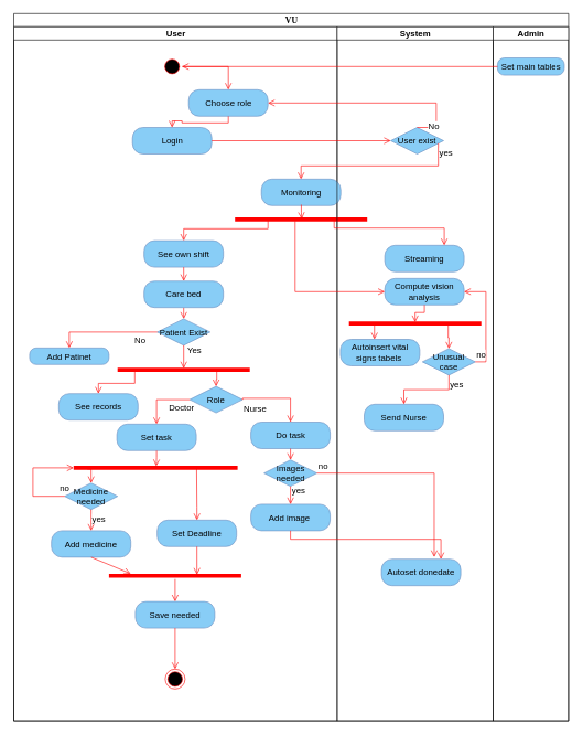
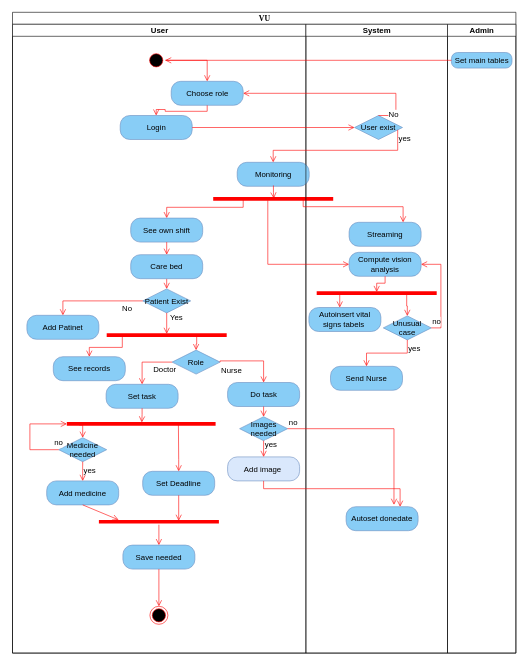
  <mxCell id="0" />
  <mxCell id="1" parent="0" />
  <mxCell id="2" value="VU" style="swimlane;html=1;childLayout=stackLayout;startSize=20;rounded=0;shadow=0;comic=0;labelBackgroundColor=none;strokeWidth=1;fontFamily=Verdana;fontSize=13;align=center;" parent="1" vertex="1"><mxGeometry x="20" y="20" width="839" height="1068" as="geometry" /></mxCell>
  <mxCell id="3" value="User" style="swimlane;html=1;startSize=20;swimlaneLine=1;fontSize=13;" parent="2" vertex="1"><mxGeometry y="20" width="489" height="1048" as="geometry" /></mxCell>
  <mxCell id="4" value="Choose role" style="rounded=1;whiteSpace=wrap;html=1;arcSize=40;fillColor=#88CDF6;strokeColor=#6c8ebf;fontSize=13;" parent="3" vertex="1"><mxGeometry x="264.5" y="95" width="120" height="40" as="geometry" /></mxCell>
  <mxCell id="5" value="" style="edgeStyle=orthogonalEdgeStyle;html=1;verticalAlign=bottom;endArrow=open;endSize=8;strokeColor=#ff0000;rounded=0;entryX=0.5;entryY=0;entryDx=0;entryDy=0;fontSize=13;" parent="3" source="4" target="6" edge="1"><mxGeometry relative="1" as="geometry"><mxPoint x="93" y="225" as="targetPoint" /><Array as="points" /></mxGeometry></mxCell>
  <mxCell id="6" value="Login" style="rounded=1;whiteSpace=wrap;html=1;arcSize=40;fillColor=#88CDF6;strokeColor=#6c8ebf;fontSize=13;" parent="3" vertex="1"><mxGeometry x="179.5" y="152" width="120" height="40" as="geometry" /></mxCell>
  <mxCell id="7" value="" style="ellipse;html=1;shape=startState;fillColor=#000000;strokeColor=#ff0000;strokeWidth=1;fontSize=13;" parent="3" vertex="1"><mxGeometry x="224.5" y="45" width="30" height="30" as="geometry" /></mxCell>
  <mxCell id="8" value="" style="edgeStyle=orthogonalEdgeStyle;html=1;verticalAlign=bottom;endArrow=open;endSize=8;strokeColor=#ff0000;rounded=0;entryX=0.5;entryY=0;entryDx=0;entryDy=0;fontSize=13;" parent="3" source="7" target="4" edge="1"><mxGeometry relative="1" as="geometry"><mxPoint x="383" y="315" as="targetPoint" /></mxGeometry></mxCell>
  <mxCell id="9" value="Monitoring" style="rounded=1;whiteSpace=wrap;html=1;arcSize=40;fillColor=#88CDF6;strokeColor=#6c8ebf;fontSize=13;" parent="3" vertex="1"><mxGeometry x="374.5" y="230" width="120" height="40" as="geometry" /></mxCell>
  <mxCell id="10" value="" style="shape=line;html=1;strokeWidth=6;strokeColor=#ff0000;fontSize=13;" parent="3" vertex="1"><mxGeometry x="334.5" y="286" width="200" height="10" as="geometry" /></mxCell>
  <mxCell id="11" value="" style="edgeStyle=orthogonalEdgeStyle;html=1;verticalAlign=bottom;endArrow=open;endSize=8;strokeColor=#ff0000;rounded=0;exitX=0.5;exitY=1;exitDx=0;exitDy=0;entryX=0.5;entryY=0;entryDx=0;entryDy=0;fontSize=13;" parent="3" source="17" target="13" edge="1"><mxGeometry relative="1" as="geometry"><mxPoint x="212" y="506" as="targetPoint" /><mxPoint x="264.5" y="460" as="sourcePoint" /></mxGeometry></mxCell>
  <mxCell id="12" value="" style="edgeStyle=orthogonalEdgeStyle;html=1;verticalAlign=bottom;endArrow=open;endSize=8;strokeColor=#ff0000;rounded=0;exitX=0.25;exitY=0.5;exitDx=0;exitDy=0;entryX=0.5;entryY=0;entryDx=0;entryDy=0;exitPerimeter=0;fontSize=13;" parent="3" source="10" target="16" edge="1"><mxGeometry relative="1" as="geometry"><mxPoint x="374" y="449" as="targetPoint" /><mxPoint x="433.75" y="313" as="sourcePoint" /><Array as="points"><mxPoint x="385" y="305" /><mxPoint x="257" y="305" /></Array></mxGeometry></mxCell>
  <mxCell id="13" value="Patient Exist" style="rhombus;whiteSpace=wrap;html=1;fillColor=#88CDF6;strokeColor=#6c8ebf;fontSize=13;" parent="3" vertex="1"><mxGeometry x="217" y="441" width="80" height="40" as="geometry" /></mxCell>
  <mxCell id="14" value="No" style="edgeStyle=orthogonalEdgeStyle;html=1;align=left;verticalAlign=top;endArrow=open;endSize=8;strokeColor=#ff0000;rounded=0;exitX=0;exitY=0.5;exitDx=0;exitDy=0;entryX=0.5;entryY=0;entryDx=0;entryDy=0;fontSize=13;" parent="3" source="13" target="15" edge="1"><mxGeometry x="-0.537" y="-2" relative="1" as="geometry"><mxPoint x="63.5" y="538" as="targetPoint" /><Array as="points"><mxPoint x="84" y="461" /></Array><mxPoint as="offset" /><mxPoint x="129.5" y="486" as="sourcePoint" /></mxGeometry></mxCell>
- <mxCell id="15" value="Add Patinet" style="rounded=1;whiteSpace=wrap;html=1;arcSize=40;fillColor=#88CDF6;strokeColor=#6c8ebf;fontSize=13;" parent="3" vertex="1"><mxGeometry x="24" y="485" width="120" height="25" as="geometry" /></mxCell>
+ <mxCell id="15" value="Add Patinet" style="rounded=1;whiteSpace=wrap;html=1;arcSize=40;fillColor=#88CDF6;strokeColor=#6c8ebf;fontSize=13;" parent="3" vertex="1"><mxGeometry x="24" y="485" width="120" height="40" as="geometry" /></mxCell>
  <mxCell id="16" value="See own shift" style="rounded=1;whiteSpace=wrap;html=1;arcSize=40;fillColor=#88CDF6;strokeColor=#6c8ebf;fontSize=13;" parent="3" vertex="1"><mxGeometry x="197" y="323" width="120" height="40" as="geometry" /></mxCell>
  <mxCell id="17" value="Care bed" style="rounded=1;whiteSpace=wrap;html=1;arcSize=40;fillColor=#88CDF6;strokeColor=#6c8ebf;fontSize=13;" parent="3" vertex="1"><mxGeometry x="197" y="384" width="120" height="40" as="geometry" /></mxCell>
  <mxCell id="18" value="" style="edgeStyle=orthogonalEdgeStyle;html=1;verticalAlign=bottom;endArrow=open;endSize=8;strokeColor=#ff0000;rounded=0;entryX=0.5;entryY=0;entryDx=0;entryDy=0;exitX=0.5;exitY=1;exitDx=0;exitDy=0;fontSize=13;" parent="3" source="16" target="17" edge="1"><mxGeometry relative="1" as="geometry"><mxPoint x="130.5" y="697" as="targetPoint" /><Array as="points" /></mxGeometry></mxCell>
  <mxCell id="19" value="See records" style="rounded=1;whiteSpace=wrap;html=1;arcSize=40;fillColor=#88CDF6;strokeColor=#6c8ebf;fontSize=13;" parent="3" vertex="1"><mxGeometry x="68" y="554" width="120" height="40" as="geometry" /></mxCell>
  <mxCell id="20" value="" style="edgeStyle=orthogonalEdgeStyle;html=1;verticalAlign=bottom;endArrow=open;endSize=8;strokeColor=#ff0000;rounded=0;exitX=0.13;exitY=0.73;exitDx=0;exitDy=0;exitPerimeter=0;fontSize=13;" parent="3" source="48" target="19" edge="1"><mxGeometry relative="1" as="geometry"><mxPoint x="197" y="695" as="targetPoint" /><mxPoint x="197" y="648" as="sourcePoint" /><Array as="points" /></mxGeometry></mxCell>
  <mxCell id="21" value="Role" style="rhombus;whiteSpace=wrap;html=1;fillColor=#88CDF6;strokeColor=#6c8ebf;fontSize=13;" parent="3" vertex="1"><mxGeometry x="266" y="543" width="80" height="40" as="geometry" /></mxCell>
  <mxCell id="22" value="" style="edgeStyle=orthogonalEdgeStyle;html=1;verticalAlign=bottom;endArrow=open;endSize=8;strokeColor=#ff0000;rounded=0;entryX=0.5;entryY=0;entryDx=0;entryDy=0;exitX=0.75;exitY=0.5;exitDx=0;exitDy=0;exitPerimeter=0;fontSize=13;" parent="3" source="48" target="21" edge="1"><mxGeometry relative="1" as="geometry"><mxPoint x="258" y="797" as="targetPoint" /></mxGeometry></mxCell>
  <mxCell id="23" value="Set task" style="rounded=1;whiteSpace=wrap;html=1;arcSize=40;fillColor=#88CDF6;strokeColor=#6c8ebf;fontSize=13;" parent="3" vertex="1"><mxGeometry x="156" y="600" width="120" height="40" as="geometry" /></mxCell>
  <mxCell id="24" value="Do task" style="rounded=1;whiteSpace=wrap;html=1;arcSize=40;fillColor=#88CDF6;strokeColor=#6c8ebf;fontSize=13;" parent="3" vertex="1"><mxGeometry x="358.5" y="597" width="120" height="40" as="geometry" /></mxCell>
  <mxCell id="25" value="Nurse" style="edgeStyle=orthogonalEdgeStyle;html=1;align=left;verticalAlign=top;endArrow=open;endSize=8;strokeColor=#ff0000;rounded=0;exitX=1;exitY=0.5;exitDx=0;exitDy=0;entryX=0.5;entryY=0;entryDx=0;entryDy=0;fontSize=13;" parent="3" source="21" target="24" edge="1"><mxGeometry x="-1" relative="1" as="geometry"><mxPoint x="399.5" y="782" as="targetPoint" /><mxPoint x="255" y="843" as="sourcePoint" /><Array as="points"><mxPoint x="346" y="561" /><mxPoint x="419" y="561" /><mxPoint x="419" y="597" /></Array></mxGeometry></mxCell>
  <mxCell id="26" value="" style="shape=line;html=1;strokeWidth=6;strokeColor=#ff0000;fontSize=13;" parent="3" vertex="1"><mxGeometry x="90.5" y="661" width="248" height="10" as="geometry" /></mxCell>
  <mxCell id="27" value="" style="edgeStyle=orthogonalEdgeStyle;html=1;align=left;verticalAlign=top;endArrow=open;endSize=8;strokeColor=#ff0000;rounded=0;entryX=0.504;entryY=0.251;entryDx=0;entryDy=0;exitX=0.5;exitY=1;exitDx=0;exitDy=0;entryPerimeter=0;fontSize=13;" parent="3" source="23" target="26" edge="1"><mxGeometry x="-1" relative="1" as="geometry"><mxPoint x="210" y="1033" as="targetPoint" /><mxPoint x="210" y="982" as="sourcePoint" /></mxGeometry></mxCell>
  <mxCell id="28" value="Doctor" style="edgeStyle=orthogonalEdgeStyle;html=1;align=left;verticalAlign=top;endArrow=open;endSize=8;strokeColor=#ff0000;rounded=0;exitX=0;exitY=0.5;exitDx=0;exitDy=0;entryX=0.5;entryY=0;entryDx=0;entryDy=0;fontSize=13;" parent="3" source="21" target="23" edge="1"><mxGeometry x="-0.241" y="-2" relative="1" as="geometry"><mxPoint x="211.5" y="758" as="targetPoint" /><Array as="points"><mxPoint x="216" y="563" /></Array><mxPoint as="offset" /><mxPoint x="277.5" y="706" as="sourcePoint" /></mxGeometry></mxCell>
  <mxCell id="29" value="Images needed" style="rhombus;whiteSpace=wrap;html=1;fillColor=#88CDF6;strokeColor=#6c8ebf;fontSize=13;" parent="3" vertex="1"><mxGeometry x="378.5" y="654" width="80" height="40" as="geometry" /></mxCell>
- <mxCell id="30" value="Add image&amp;nbsp;" style="rounded=1;whiteSpace=wrap;html=1;arcSize=40;fillColor=#88CDF6;strokeColor=#6c8ebf;fontSize=13;" parent="3" vertex="1"><mxGeometry x="358.5" y="721" width="120" height="40" as="geometry" /></mxCell>
+ <mxCell id="30" value="Add image&amp;nbsp;" style="rounded=1;whiteSpace=wrap;html=1;arcSize=40;fillColor=#dae8fc;strokeColor=#6c8ebf;fontSize=13;" parent="3" vertex="1"><mxGeometry x="358.5" y="721" width="120" height="40" as="geometry" /></mxCell>
  <mxCell id="31" value="Medicine needed" style="rhombus;whiteSpace=wrap;html=1;fillColor=#88CDF6;strokeColor=#6c8ebf;fontSize=13;" parent="3" vertex="1"><mxGeometry x="77.0" y="689" width="80" height="40" as="geometry" /></mxCell>
  <mxCell id="32" value="" style="edgeStyle=orthogonalEdgeStyle;html=1;verticalAlign=bottom;endArrow=open;endSize=8;strokeColor=#ff0000;rounded=0;entryX=0.5;entryY=0;entryDx=0;entryDy=0;exitX=0.5;exitY=1;exitDx=0;exitDy=0;fontSize=13;" parent="3" source="24" target="29" edge="1"><mxGeometry relative="1" as="geometry"><mxPoint x="218.5" y="866" as="targetPoint" /><mxPoint x="406.7" y="693.28" as="sourcePoint" /><Array as="points"><mxPoint x="419" y="637" /><mxPoint x="419" y="720" /></Array></mxGeometry></mxCell>
  <mxCell id="33" value="Add medicine" style="rounded=1;whiteSpace=wrap;html=1;arcSize=40;fillColor=#88CDF6;strokeColor=#6c8ebf;fontSize=13;" parent="3" vertex="1"><mxGeometry x="57.0" y="761" width="120" height="40" as="geometry" /></mxCell>
  <mxCell id="34" value="yes" style="edgeStyle=orthogonalEdgeStyle;html=1;align=left;verticalAlign=top;endArrow=open;endSize=8;strokeColor=#ff0000;rounded=0;fontSize=13;" parent="3" source="31" target="33" edge="1"><mxGeometry x="-1" relative="1" as="geometry"><mxPoint x="308" y="1050" as="targetPoint" /></mxGeometry></mxCell>
  <mxCell id="35" value="Set Deadline" style="rounded=1;whiteSpace=wrap;html=1;arcSize=40;fillColor=#88CDF6;strokeColor=#6c8ebf;fontSize=13;" parent="3" vertex="1"><mxGeometry x="217" y="745" width="120" height="40" as="geometry" /></mxCell>
  <mxCell id="36" value="yes" style="edgeStyle=orthogonalEdgeStyle;html=1;align=left;verticalAlign=top;endArrow=open;endSize=8;strokeColor=#ff0000;rounded=0;exitX=0.5;exitY=1;exitDx=0;exitDy=0;entryX=0.5;entryY=0;entryDx=0;entryDy=0;fontSize=13;" parent="3" source="29" target="30" edge="1"><mxGeometry x="-1" y="-8" relative="1" as="geometry"><mxPoint x="191.5" y="825" as="targetPoint" /><mxPoint x="202.5" y="791" as="sourcePoint" /><mxPoint x="8" y="-8" as="offset" /></mxGeometry></mxCell>
  <mxCell id="37" value="Save needed" style="rounded=1;whiteSpace=wrap;html=1;arcSize=40;fillColor=#88CDF6;strokeColor=#6c8ebf;fontSize=13;" parent="3" vertex="1"><mxGeometry x="184" y="868" width="120" height="40" as="geometry" /></mxCell>
  <mxCell id="38" value="" style="html=1;verticalAlign=bottom;endArrow=open;endSize=8;strokeColor=#ff0000;rounded=0;entryX=0.5;entryY=0;entryDx=0;entryDy=0;exitX=0.5;exitY=1;exitDx=0;exitDy=0;fontSize=13;" parent="3" source="37" target="49" edge="1"><mxGeometry relative="1" as="geometry"><mxPoint x="228" y="1224" as="targetPoint" /><mxPoint x="309" y="878" as="sourcePoint" /></mxGeometry></mxCell>
  <mxCell id="39" value="" style="shape=line;html=1;strokeWidth=6;strokeColor=#ff0000;fontSize=13;" parent="3" vertex="1"><mxGeometry x="144" y="824" width="200" height="10" as="geometry" /></mxCell>
  <mxCell id="40" value="" style="edgeStyle=orthogonalEdgeStyle;html=1;verticalAlign=bottom;endArrow=open;endSize=8;strokeColor=#ff0000;rounded=0;entryX=0.5;entryY=0;entryDx=0;entryDy=0;fontSize=13;" parent="3" source="39" target="37" edge="1"><mxGeometry relative="1" as="geometry"><mxPoint x="363" y="1126" as="targetPoint" /></mxGeometry></mxCell>
  <mxCell id="41" value="" style="html=1;verticalAlign=bottom;endArrow=open;endSize=8;strokeColor=#ff0000;rounded=0;entryX=0.665;entryY=0.345;entryDx=0;entryDy=0;exitX=0.5;exitY=1;exitDx=0;exitDy=0;entryPerimeter=0;fontSize=13;" parent="3" source="35" target="39" edge="1"><mxGeometry relative="1" as="geometry"><mxPoint x="288" y="1137" as="targetPoint" /><mxPoint x="309" y="1091" as="sourcePoint" /></mxGeometry></mxCell>
  <mxCell id="42" value="" style="html=1;verticalAlign=bottom;endArrow=open;endSize=8;strokeColor=#ff0000;rounded=0;entryX=0.164;entryY=0.19;entryDx=0;entryDy=0;exitX=0.5;exitY=1;exitDx=0;exitDy=0;entryPerimeter=0;fontSize=13;" parent="3" source="33" target="39" edge="1"><mxGeometry relative="1" as="geometry"><mxPoint x="238" y="1134" as="targetPoint" /><mxPoint x="219" y="1033" as="sourcePoint" /></mxGeometry></mxCell>
  <mxCell id="43" value="" style="edgeStyle=orthogonalEdgeStyle;html=1;verticalAlign=bottom;endArrow=open;endSize=8;strokeColor=#ff0000;rounded=0;exitX=0.084;exitY=0.7;exitDx=0;exitDy=0;exitPerimeter=0;entryX=0.5;entryY=0;entryDx=0;entryDy=0;fontSize=13;" parent="3" source="26" target="31" edge="1"><mxGeometry relative="1" as="geometry"><mxPoint x="126" y="793" as="targetPoint" /><mxPoint x="187" y="771" as="sourcePoint" /><Array as="points"><mxPoint x="117" y="668" /></Array></mxGeometry></mxCell>
  <mxCell id="44" value="no" style="edgeStyle=orthogonalEdgeStyle;html=1;align=left;verticalAlign=bottom;endArrow=open;endSize=8;strokeColor=#ff0000;rounded=0;entryX=0;entryY=0.5;entryDx=0;entryDy=0;entryPerimeter=0;exitX=0;exitY=0.5;exitDx=0;exitDy=0;fontSize=13;" parent="3" source="31" target="26" edge="1"><mxGeometry x="-0.88" y="-1" relative="1" as="geometry"><mxPoint x="55" y="888" as="targetPoint" /><Array as="points"><mxPoint x="29" y="709" /><mxPoint x="29" y="666" /></Array><mxPoint as="offset" /></mxGeometry></mxCell>
  <mxCell id="45" value="" style="edgeStyle=orthogonalEdgeStyle;html=1;verticalAlign=bottom;endArrow=open;endSize=8;strokeColor=#ff0000;rounded=0;entryX=0.5;entryY=0;entryDx=0;entryDy=0;exitX=0.75;exitY=0.5;exitDx=0;exitDy=0;exitPerimeter=0;fontSize=13;" parent="3" source="26" target="35" edge="1"><mxGeometry relative="1" as="geometry"><mxPoint x="335" y="951" as="targetPoint" /><mxPoint x="235" y="878" as="sourcePoint" /><Array as="points"><mxPoint x="276" y="725" /><mxPoint x="276" y="792" /></Array></mxGeometry></mxCell>
  <mxCell id="46" value="" style="edgeStyle=orthogonalEdgeStyle;html=1;verticalAlign=bottom;endArrow=open;endSize=8;strokeColor=#ff0000;rounded=0;exitX=0.503;exitY=0.966;exitDx=0;exitDy=0;exitPerimeter=0;entryX=0.505;entryY=0.419;entryDx=0;entryDy=0;entryPerimeter=0;fontSize=13;" parent="3" source="9" target="10" edge="1"><mxGeometry relative="1" as="geometry"><mxPoint x="443" y="349" as="targetPoint" /><Array as="points" /><mxPoint x="421" y="280" as="sourcePoint" /></mxGeometry></mxCell>
  <mxCell id="47" value="Yes" style="edgeStyle=orthogonalEdgeStyle;html=1;align=left;verticalAlign=top;endArrow=open;endSize=8;strokeColor=#ff0000;rounded=0;exitX=0.5;exitY=1;exitDx=0;exitDy=0;entryX=0.5;entryY=0.285;entryDx=0;entryDy=0;entryPerimeter=0;fontSize=13;" parent="3" source="13" target="48" edge="1"><mxGeometry x="-1" y="7" relative="1" as="geometry"><mxPoint x="272.5" y="570.85" as="targetPoint" /><Array as="points" /><mxPoint x="-3" y="-6" as="offset" /><mxPoint x="265" y="508" as="sourcePoint" /></mxGeometry></mxCell>
  <mxCell id="48" value="" style="shape=line;html=1;strokeWidth=6;strokeColor=#ff0000;fontSize=13;" parent="3" vertex="1"><mxGeometry x="157" y="513" width="200" height="10" as="geometry" /></mxCell>
  <mxCell id="49" value="" style="ellipse;html=1;shape=endState;fillColor=#000000;strokeColor=#ff0000;fontSize=13;" parent="3" vertex="1"><mxGeometry x="229" y="970" width="30" height="30" as="geometry" /></mxCell>
  <mxCell id="50" value="System" style="swimlane;html=1;startSize=20;fontSize=13;" parent="2" vertex="1"><mxGeometry x="489" y="20" width="236" height="1048" as="geometry" /></mxCell>
  <mxCell id="51" value="User exist" style="rhombus;whiteSpace=wrap;html=1;fillColor=#88CDF6;strokeColor=#6c8ebf;fontSize=13;" parent="50" vertex="1"><mxGeometry x="81" y="152" width="80" height="40" as="geometry" /></mxCell>
  <mxCell id="52" value="Streaming" style="rounded=1;whiteSpace=wrap;html=1;arcSize=40;fillColor=#88CDF6;strokeColor=#6c8ebf;fontSize=13;" parent="50" vertex="1"><mxGeometry x="72" y="330" width="120" height="40" as="geometry" /></mxCell>
  <mxCell id="53" value="Compute vision analysis" style="rounded=1;whiteSpace=wrap;html=1;arcSize=40;fillColor=#88CDF6;strokeColor=#6c8ebf;fontSize=13;" parent="50" vertex="1"><mxGeometry x="72" y="380" width="120" height="40" as="geometry" /></mxCell>
  <mxCell id="54" value="Send Nurse" style="rounded=1;whiteSpace=wrap;html=1;arcSize=40;fillColor=#88CDF6;strokeColor=#6c8ebf;fontSize=13;" parent="50" vertex="1"><mxGeometry x="41" y="570" width="120" height="40" as="geometry" /></mxCell>
  <mxCell id="55" value="Autoinsert vital signs tabels&amp;nbsp;" style="rounded=1;whiteSpace=wrap;html=1;arcSize=40;fillColor=#88CDF6;strokeColor=#6c8ebf;fontSize=13;" parent="50" vertex="1"><mxGeometry x="5" y="472" width="120" height="40" as="geometry" /></mxCell>
  <mxCell id="56" value="" style="edgeStyle=orthogonalEdgeStyle;html=1;verticalAlign=bottom;endArrow=open;endSize=8;strokeColor=#ff0000;rounded=0;exitX=0.192;exitY=0.522;exitDx=0;exitDy=0;exitPerimeter=0;fontSize=13;" parent="50" source="61" target="55" edge="1"><mxGeometry relative="1" as="geometry"><mxPoint x="77" y="795" as="targetPoint" /><Array as="points"><mxPoint x="72" y="512" /></Array></mxGeometry></mxCell>
  <mxCell id="57" value="Unusual case" style="rhombus;whiteSpace=wrap;html=1;fillColor=#88CDF6;strokeColor=#6c8ebf;fontSize=13;" parent="50" vertex="1"><mxGeometry x="129" y="486" width="80" height="40" as="geometry" /></mxCell>
  <mxCell id="58" value="" style="edgeStyle=orthogonalEdgeStyle;html=1;verticalAlign=bottom;endArrow=open;endSize=8;strokeColor=#ff0000;rounded=0;exitX=0.75;exitY=0.5;exitDx=0;exitDy=0;entryX=0.5;entryY=0;entryDx=0;entryDy=0;exitPerimeter=0;fontSize=13;" parent="50" source="61" target="57" edge="1"><mxGeometry relative="1" as="geometry"><mxPoint x="91" y="832" as="targetPoint" /><mxPoint x="127" y="783" as="sourcePoint" /></mxGeometry></mxCell>
  <mxCell id="59" value="yes" style="edgeStyle=orthogonalEdgeStyle;html=1;align=left;verticalAlign=top;endArrow=open;endSize=8;strokeColor=#ff0000;rounded=0;entryX=0.5;entryY=0;entryDx=0;entryDy=0;fontSize=13;" parent="50" source="57" target="54" edge="1"><mxGeometry x="-1" relative="1" as="geometry"><mxPoint x="-84" y="816" as="targetPoint" /></mxGeometry></mxCell>
  <mxCell id="60" value="no" style="edgeStyle=orthogonalEdgeStyle;html=1;align=left;verticalAlign=bottom;endArrow=open;endSize=8;strokeColor=#ff0000;rounded=0;entryX=1;entryY=0.5;entryDx=0;entryDy=0;fontSize=13;" parent="50" source="57" target="53" edge="1"><mxGeometry x="-1" relative="1" as="geometry"><mxPoint x="227" y="764" as="targetPoint" /><Array as="points"><mxPoint x="225" y="506" /><mxPoint x="225" y="400" /></Array></mxGeometry></mxCell>
  <mxCell id="61" value="" style="shape=line;html=1;strokeWidth=6;strokeColor=#ff0000;fontSize=13;" parent="50" vertex="1"><mxGeometry x="18" y="443" width="200" height="10" as="geometry" /></mxCell>
  <mxCell id="62" value="" style="edgeStyle=orthogonalEdgeStyle;html=1;verticalAlign=bottom;endArrow=open;endSize=8;strokeColor=#ff0000;rounded=0;exitX=0.5;exitY=1;exitDx=0;exitDy=0;entryX=0.5;entryY=0.309;entryDx=0;entryDy=0;entryPerimeter=0;fontSize=13;" parent="50" source="53" target="61" edge="1"><mxGeometry relative="1" as="geometry"><mxPoint x="110.5" y="741" as="targetPoint" /></mxGeometry></mxCell>
  <mxCell id="63" value="Autoset donedate" style="rounded=1;whiteSpace=wrap;html=1;arcSize=40;fillColor=#88CDF6;strokeColor=#6c8ebf;fontSize=13;" parent="50" vertex="1"><mxGeometry x="67" y="804" width="120" height="40" as="geometry" /></mxCell>
  <mxCell id="64" value="Admin" style="swimlane;html=1;startSize=20;fontSize=13;" parent="2" vertex="1"><mxGeometry x="725" y="20" width="114" height="1048" as="geometry" /></mxCell>
  <mxCell id="65" value="Set main tables" style="rounded=1;whiteSpace=wrap;html=1;arcSize=40;fillColor=#88CDF6;strokeColor=#6c8ebf;strokeWidth=1;fontSize=13;" parent="64" vertex="1"><mxGeometry x="6.5" y="47" width="101" height="26" as="geometry" /></mxCell>
  <mxCell id="66" value="" style="edgeStyle=orthogonalEdgeStyle;html=1;verticalAlign=bottom;endArrow=open;endSize=8;strokeColor=#ff0000;rounded=0;entryX=0;entryY=0.5;entryDx=0;entryDy=0;fontSize=13;" parent="2" source="6" target="51" edge="1"><mxGeometry relative="1" as="geometry"><mxPoint x="546" y="167" as="targetPoint" /><Array as="points" /></mxGeometry></mxCell>
  <mxCell id="67" value="No" style="edgeStyle=orthogonalEdgeStyle;html=1;verticalAlign=bottom;endArrow=open;endSize=8;strokeColor=#ff0000;rounded=0;entryX=1;entryY=0.5;entryDx=0;entryDy=0;exitX=0.5;exitY=0;exitDx=0;exitDy=0;fontSize=13;" parent="2" source="51" target="4" edge="1"><mxGeometry x="-0.841" y="-9" relative="1" as="geometry"><mxPoint x="195" y="125" as="targetPoint" /><mxPoint x="280" y="307" as="sourcePoint" /><Array as="points"><mxPoint x="639" y="135" /></Array><mxPoint as="offset" /></mxGeometry></mxCell>
  <mxCell id="68" value="" style="edgeStyle=orthogonalEdgeStyle;html=1;verticalAlign=bottom;endArrow=open;endSize=8;strokeColor=#ff0000;rounded=0;entryX=1;entryY=0.5;entryDx=0;entryDy=0;fontSize=13;" parent="2" source="65" target="7" edge="1"><mxGeometry relative="1" as="geometry"><mxPoint x="635" y="181" as="targetPoint" /></mxGeometry></mxCell>
  <mxCell id="69" value="yes" style="edgeStyle=orthogonalEdgeStyle;html=1;align=left;verticalAlign=top;endArrow=open;endSize=8;strokeColor=#ff0000;rounded=0;entryX=0.5;entryY=0;entryDx=0;entryDy=0;fontSize=13;" parent="2" source="51" target="9" edge="1"><mxGeometry x="-1" relative="1" as="geometry"><mxPoint x="597" y="262" as="targetPoint" /><Array as="points"><mxPoint x="642" y="230" /><mxPoint x="434" y="230" /></Array></mxGeometry></mxCell>
  <mxCell id="70" value="" style="edgeStyle=orthogonalEdgeStyle;html=1;verticalAlign=bottom;endArrow=open;endSize=8;strokeColor=#ff0000;rounded=0;entryX=0;entryY=0.5;entryDx=0;entryDy=0;exitX=0.455;exitY=0.733;exitDx=0;exitDy=0;exitPerimeter=0;fontSize=13;" parent="2" source="10" target="53" edge="1"><mxGeometry relative="1" as="geometry"><mxPoint x="566" y="604" as="targetPoint" /><Array as="points"><mxPoint x="426" y="420" /></Array><mxPoint x="470.5" y="416" as="sourcePoint" /></mxGeometry></mxCell>
  <mxCell id="71" value="" style="edgeStyle=orthogonalEdgeStyle;html=1;verticalAlign=bottom;endArrow=open;endSize=8;strokeColor=#ff0000;rounded=0;exitX=0.75;exitY=0.5;exitDx=0;exitDy=0;exitPerimeter=0;fontSize=13;" parent="2" source="10" target="52" edge="1"><mxGeometry relative="1" as="geometry"><mxPoint x="651" y="329" as="targetPoint" /><mxPoint x="544" y="416" as="sourcePoint" /><Array as="points"><mxPoint x="485" y="324" /><mxPoint x="651" y="324" /></Array></mxGeometry></mxCell>
  <mxCell id="72" value="" style="html=1;verticalAlign=bottom;endArrow=open;endSize=8;strokeColor=#ff0000;rounded=0;edgeStyle=orthogonalEdgeStyle;exitX=0.5;exitY=1;exitDx=0;exitDy=0;fontSize=13;" parent="2" source="30" target="63" edge="1"><mxGeometry relative="1" as="geometry"><mxPoint x="216.5" y="990" as="targetPoint" /><mxPoint x="302.5" y="802" as="sourcePoint" /><Array as="points"><mxPoint x="418" y="794" /><mxPoint x="646" y="794" /></Array></mxGeometry></mxCell>
  <mxCell id="73" value="no" style="edgeStyle=orthogonalEdgeStyle;html=1;align=left;verticalAlign=bottom;endArrow=open;endSize=8;strokeColor=#ff0000;rounded=0;exitX=1;exitY=0.5;exitDx=0;exitDy=0;entryX=0.665;entryY=-0.08;entryDx=0;entryDy=0;entryPerimeter=0;fontSize=13;" parent="2" source="29" target="63" edge="1"><mxGeometry x="-1" relative="1" as="geometry"><mxPoint x="601" y="702" as="targetPoint" /><Array as="points"><mxPoint x="636" y="694" /></Array><mxPoint x="151.5" y="791" as="sourcePoint" /></mxGeometry></mxCell>
